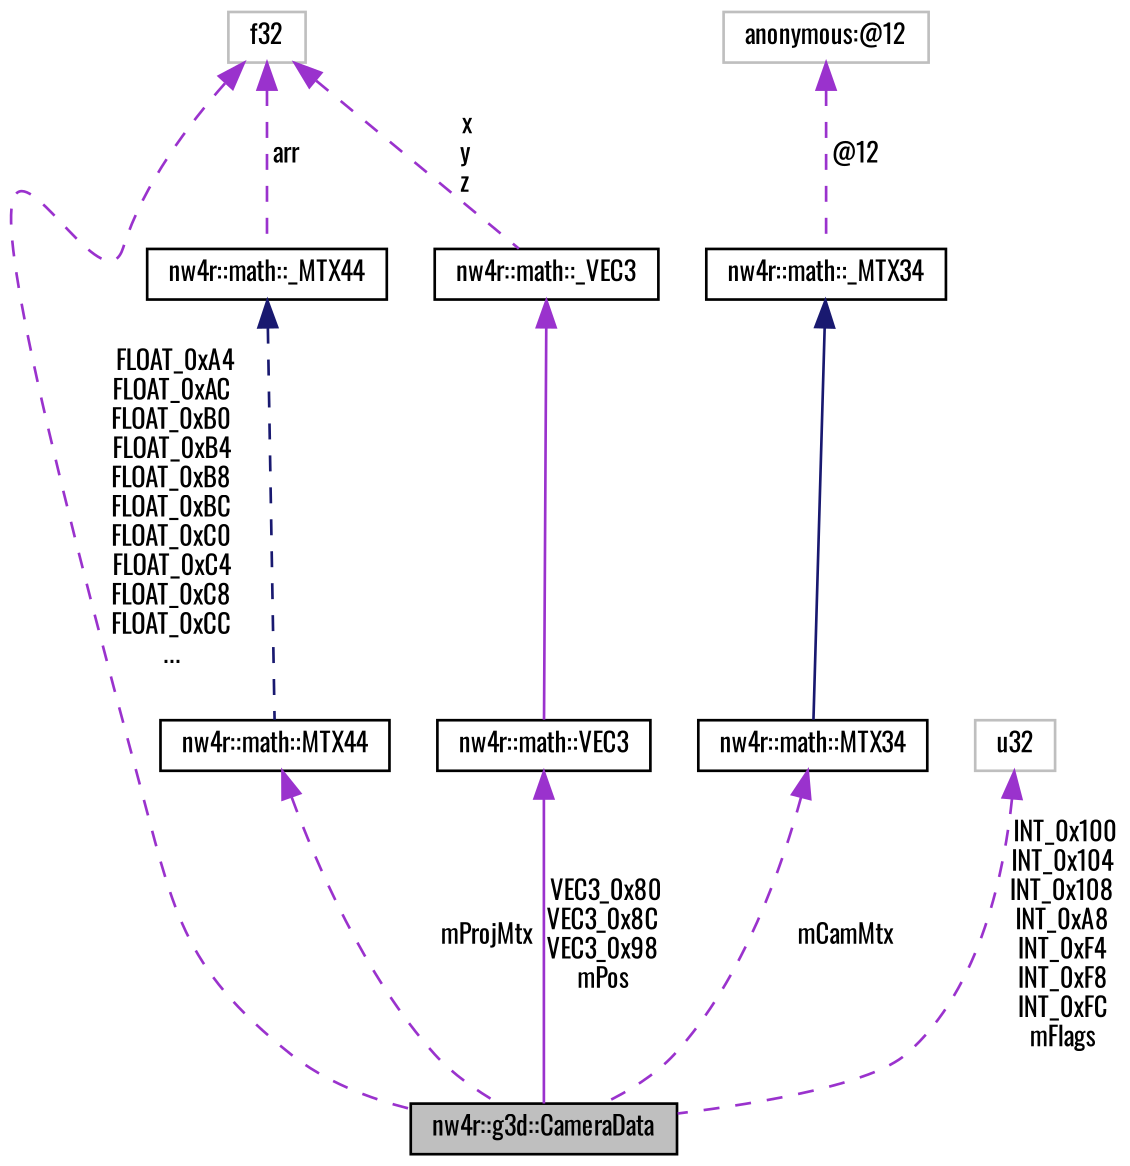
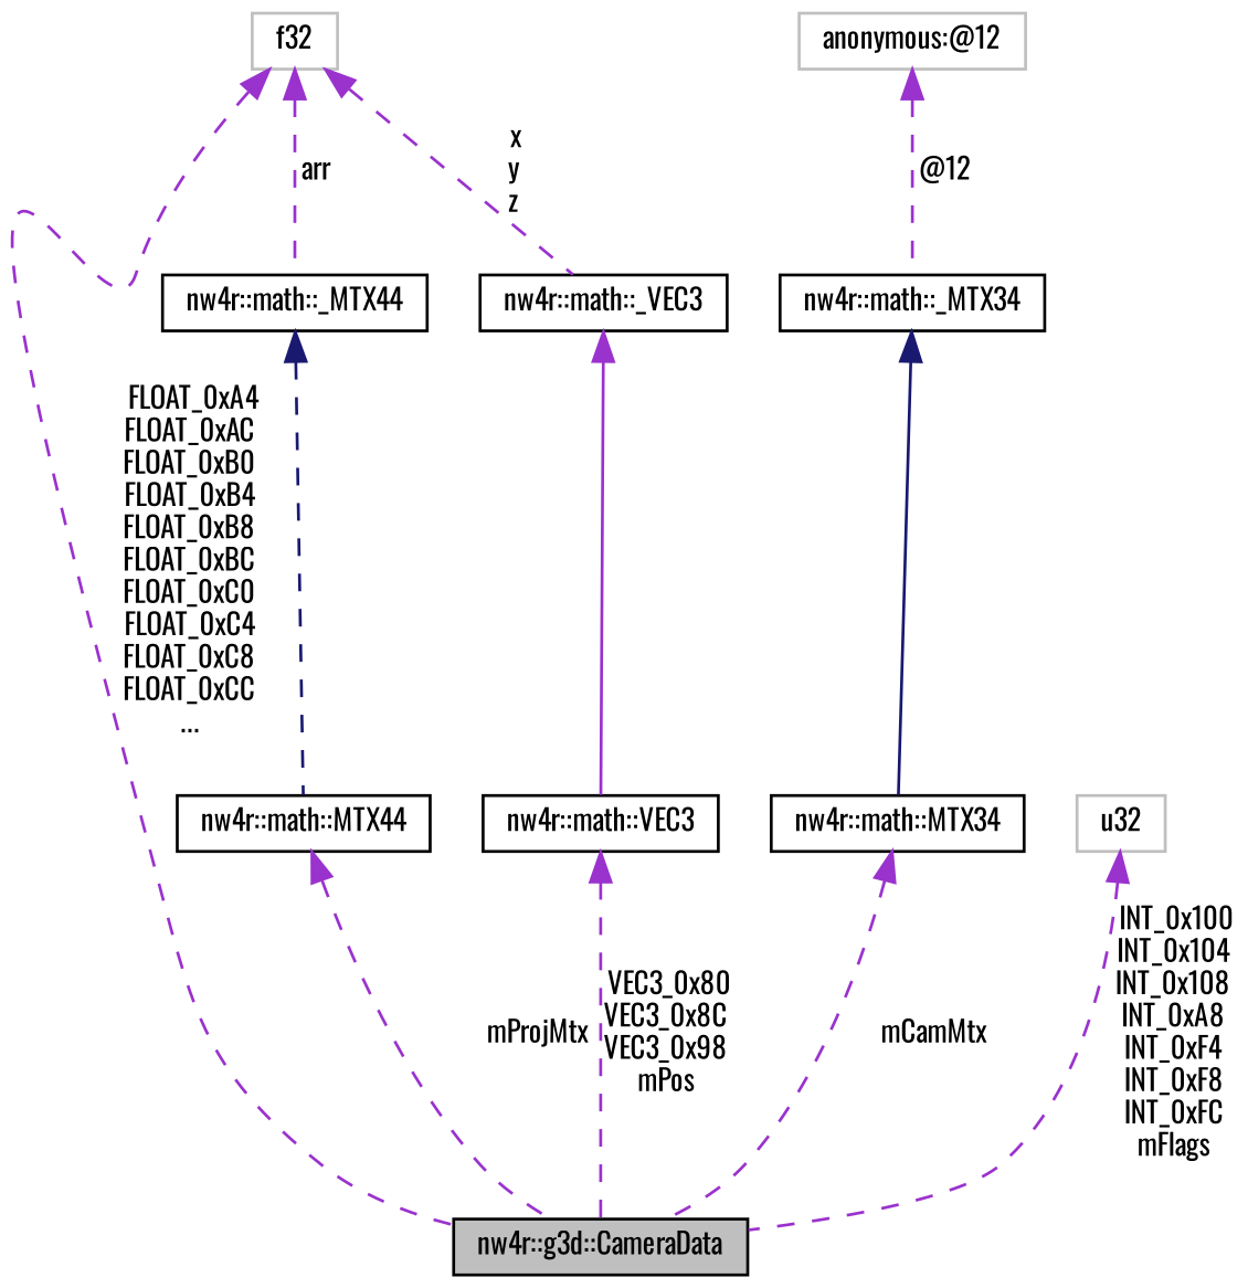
  digraph {
    fontname=Oswald
    node [color=black fillcolor=white fontname=Oswald fontsize=10 shape=record style=filled]
    edge [color=darkorchid3 dir=back fontname=Oswald fontsize=10 labelfontname=FreeMono labelfontsize=10 style=dashed]
    n1 [fillcolor=grey75 fontcolor=black height=0.2 label="nw4r::g3d::CameraData" width=0.4]
    n2 [height=0.2 label="nw4r::math::MTX44" width=0.4]
    n3 [height=0.2 label="nw4r::math::_MTX44" width=0.4]
    n4 [color=grey75 height=0.2 label=f32 width=0.4]
    n5 [height=0.2 label="nw4r::math::_VEC3" width=0.4]
    n6 [height=0.2 label="nw4r::math::VEC3" width=0.4]
    n7 [height=0.2 label="nw4r::math::MTX34" width=0.4]
    n8 [height=0.2 label="nw4r::math::_MTX34" width=0.4]
    n9 [color=grey75 height=0.2 label="anonymous:@12" width=0.4]
    n10 [color=grey75 height=0.2 label=u32 width=0.4]
    n2 -> n1 [label=" mProjMtx"]
    n3 -> n2 [color=midnightblue]
    n4 -> n1 [label=" FLOAT_0xA4\nFLOAT_0xAC\nFLOAT_0xB0\nFLOAT_0xB4\nFLOAT_0xB8\nFLOAT_0xBC\nFLOAT_0xC0\nFLOAT_0xC4\nFLOAT_0xC8\nFLOAT_0xCC\n..."]
    n4 -> n3 [label=" arr"]
    n4 -> n5 [label=" x\ny\nz"]
    n5 -> n6 [style=solid]
-   n6 -> n1 [label=" VEC3_0x80\nVEC3_0x8C\nVEC3_0x98\nmPos" style=solid]
+   n6 -> n1 [label=" VEC3_0x80\nVEC3_0x8C\nVEC3_0x98\nmPos"]
    n7 -> n1 [label=" mCamMtx"]
    n8 -> n7 [color=midnightblue style=solid]
    n9 -> n8 [label=" @12"]
    n10 -> n1 [label=" INT_0x100\nINT_0x104\nINT_0x108\nINT_0xA8\nINT_0xF4\nINT_0xF8\nINT_0xFC\nmFlags"]
  }
